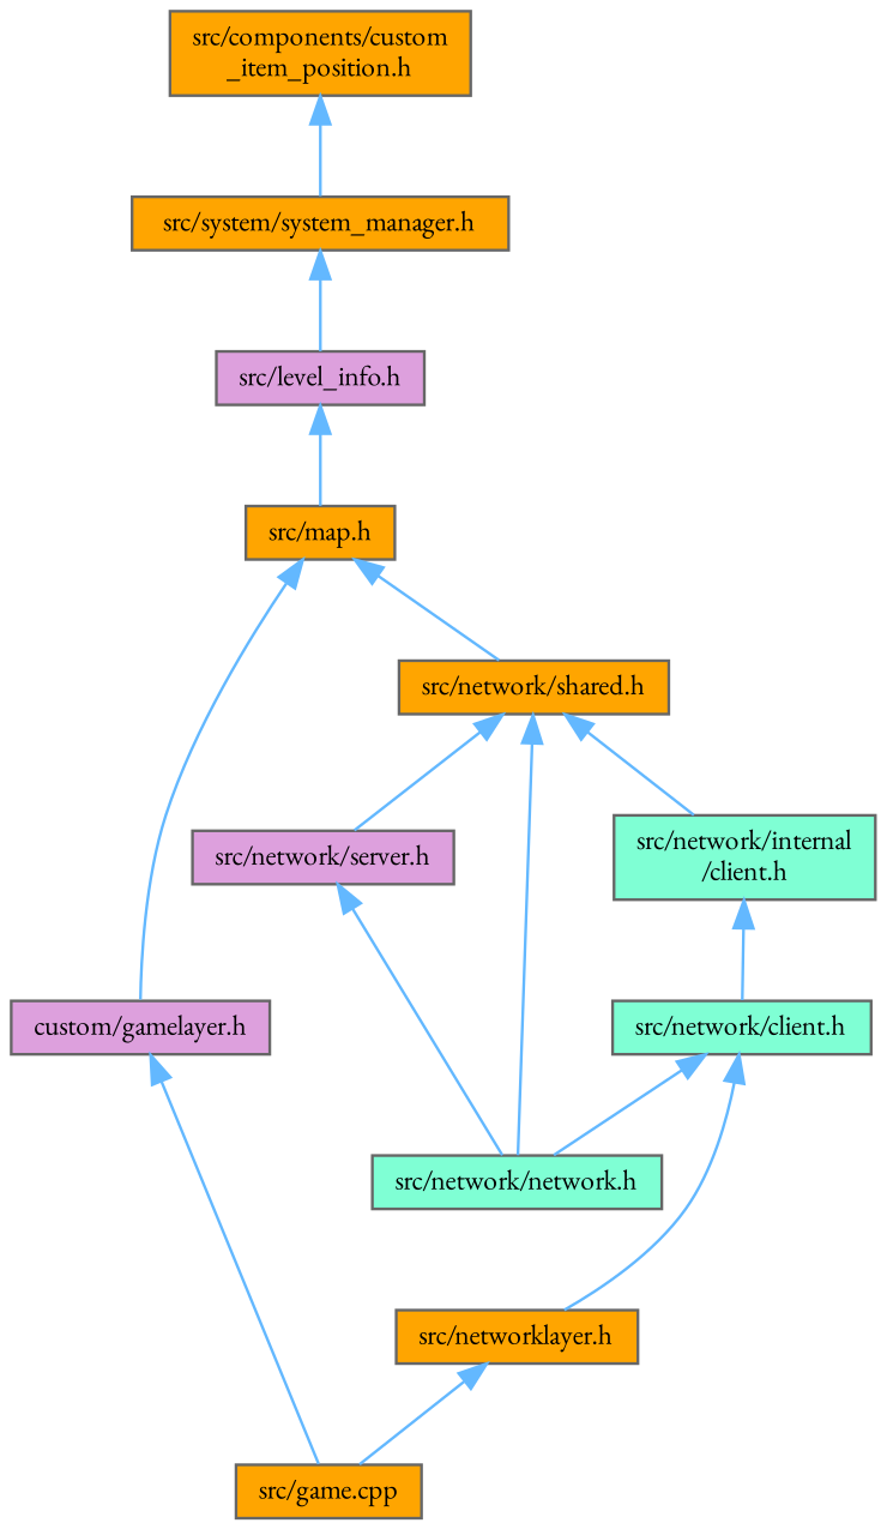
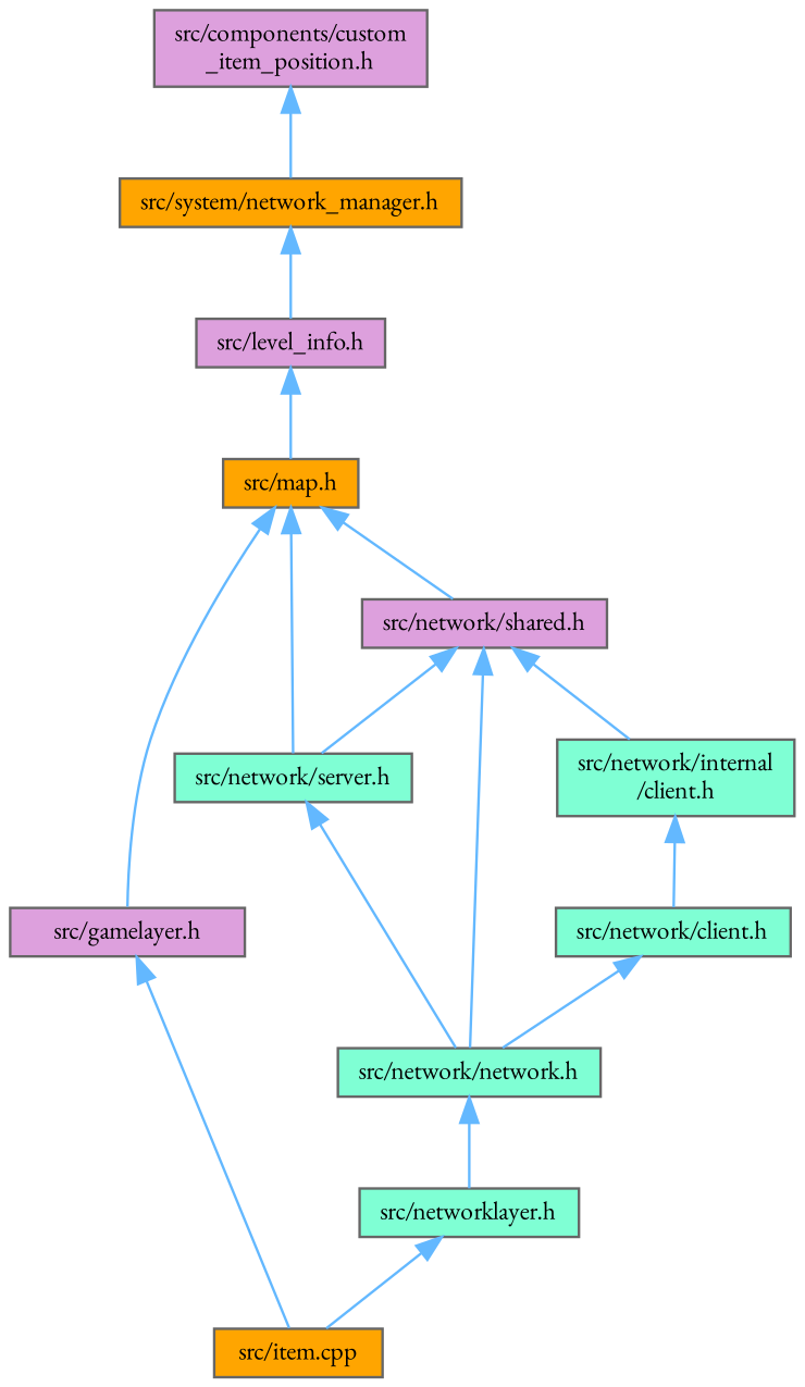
  digraph {
    fontname="EB Garamond"
    node [color=grey40 fillcolor=aquamarine fontname="EB Garamond" fontsize=10 shape=box style=filled]
    edge [color=steelblue1 dir=back fontname="EB Garamond" fontsize=10 labelfontname=Helvetica labelfontsize=10 style=solid]
-   n1 [color=gray40 fillcolor=orange fontcolor=black height=0.2 label="src/components/custom\l_item_position.h" width=0.4]
-   n2 [fillcolor=orange height=0.2 label="src/system/system_manager.h" width=0.4]
+   n1 [color=gray40 fillcolor=plum fontcolor=black height=0.2 label="src/components/custom\l_item_position.h" width=0.4]
+   n2 [fillcolor=orange height=0.2 label="src/system/network_manager.h" width=0.4]
    n3 [fillcolor=plum height=0.2 label="src/level_info.h" width=0.4]
    n4 [fillcolor=orange height=0.2 label="src/map.h" width=0.4]
-   n5 [fillcolor=plum height=0.2 label="custom/gamelayer.h" width=0.4]
-   n6 [fillcolor=plum height=0.2 label="src/network/server.h" width=0.4]
-   n7 [fillcolor=orange height=0.2 label="src/network/shared.h" width=0.4]
-   n8 [fillcolor=orange height=0.2 label="src/game.cpp" width=0.4]
+   n5 [fillcolor=plum height=0.2 label="src/gamelayer.h" width=0.4]
+   n6 [height=0.2 label="src/network/server.h" width=0.4]
+   n7 [fillcolor=plum height=0.2 label="src/network/shared.h" width=0.4]
+   n8 [fillcolor=orange height=0.2 label="src/item.cpp" width=0.4]
    n9 [height=0.2 label="src/network/network.h" width=0.4]
    n10 [height=0.2 label="src/network/internal\l/client.h" width=0.4]
-   n11 [fillcolor=orange height=0.2 label="src/networklayer.h" width=0.4]
+   n11 [height=0.2 label="src/networklayer.h" width=0.4]
    n12 [height=0.2 label="src/network/client.h" width=0.4]
    n1 -> n2
    n2 -> n3
    n3 -> n4
    n4 -> n5
+   n4 -> n6
    n4 -> n7
    n5 -> n8
    n6 -> n9
    n7 -> n6
    n7 -> n9
    n7 -> n10
-   n12 -> n11
+   n9 -> n11
    n10 -> n12
    n11 -> n8
    n12 -> n9
  }
